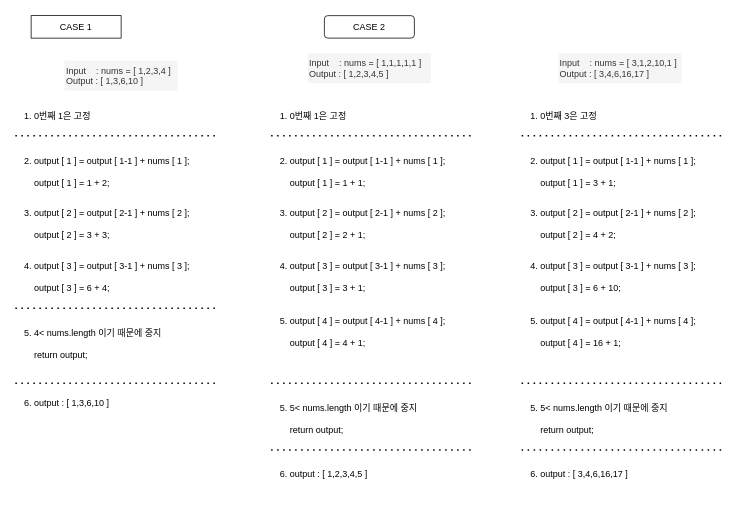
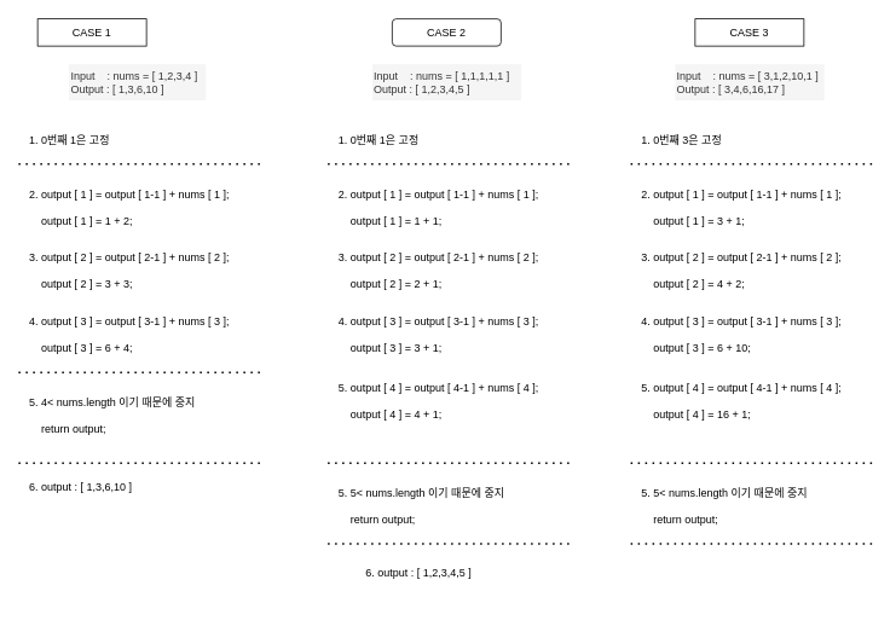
  <mxCell id="0" />
  <mxCell id="1" parent="0" />
  <mxCell id="2" value="CASE 1" style="rounded=0;whiteSpace=wrap;html=1;" vertex="1" parent="1"><mxGeometry x="41" y="20" width="120" height="30" as="geometry" /></mxCell>
  <mxCell id="3" value="1. 0번째 1은 고정" style="text;html=1;strokeColor=none;fillColor=none;align=left;verticalAlign=top;whiteSpace=wrap;rounded=0;" vertex="1" parent="1"><mxGeometry x="30" y="140" width="140" height="30" as="geometry" /></mxCell>
  <mxCell id="4" value="" style="endArrow=none;dashed=1;html=1;dashPattern=1 3;strokeWidth=2;rounded=0;" edge="1" parent="1"><mxGeometry width="50" height="50" relative="1" as="geometry"><mxPoint x="20" y="180" as="sourcePoint" /><mxPoint x="291" y="180" as="targetPoint" /></mxGeometry></mxCell>
  <mxCell id="5" value="2. output [ 1 ] = output [ 1-1 ] + nums [ 1 ];&lt;br&gt;&amp;nbsp; &amp;nbsp;&amp;nbsp;&lt;br&gt;&amp;nbsp; &amp;nbsp; output [ 1 ] = 1 + 2;" style="text;html=1;strokeColor=none;fillColor=none;align=left;verticalAlign=top;whiteSpace=wrap;rounded=0;" vertex="1" parent="1"><mxGeometry x="30" y="200" width="251" height="50" as="geometry" /></mxCell>
  <mxCell id="6" value="3. output [ 2 ] = output [ 2-1 ] + nums [ 2 ];&lt;br&gt;&amp;nbsp; &amp;nbsp;&amp;nbsp;&lt;br&gt;&amp;nbsp; &amp;nbsp; output [ 2 ] = 3 + 3;" style="text;html=1;strokeColor=none;fillColor=none;align=left;verticalAlign=top;whiteSpace=wrap;rounded=0;" vertex="1" parent="1"><mxGeometry x="30" y="270" width="251" height="50" as="geometry" /></mxCell>
- <mxCell id="7" value="Input&amp;nbsp; &amp;nbsp; : nums = [ 1,2,3,4 ]&lt;br&gt;Output : [ 1,3,6,10 ]" style="text;html=1;strokeColor=none;fillColor=#f5f5f5;align=left;verticalAlign=top;whiteSpace=wrap;rounded=0;fontColor=#333333;" vertex="1" parent="1"><mxGeometry x="85.5" y="80" width="151" height="40" as="geometry" /></mxCell>
+ <mxCell id="7" value="Input&amp;nbsp; &amp;nbsp; : nums = [ 1,2,3,4 ]&lt;br&gt;Output : [ 1,3,6,10 ]" style="text;html=1;strokeColor=none;fillColor=#f5f5f5;align=left;verticalAlign=top;whiteSpace=wrap;rounded=0;fontColor=#333333;" vertex="1" parent="1"><mxGeometry x="75.5" y="70" width="151" height="40" as="geometry" /></mxCell>
  <mxCell id="8" value="4. output [ 3 ] = output [ 3-1 ] + nums [ 3 ];&lt;br&gt;&amp;nbsp; &amp;nbsp;&amp;nbsp;&lt;br&gt;&amp;nbsp; &amp;nbsp; output [ 3 ] = 6 + 4;" style="text;html=1;strokeColor=none;fillColor=none;align=left;verticalAlign=top;whiteSpace=wrap;rounded=0;" vertex="1" parent="1"><mxGeometry x="30" y="340" width="251" height="50" as="geometry" /></mxCell>
  <mxCell id="9" value="" style="endArrow=none;dashed=1;html=1;dashPattern=1 3;strokeWidth=2;rounded=0;" edge="1" parent="1"><mxGeometry width="50" height="50" relative="1" as="geometry"><mxPoint x="20" y="410" as="sourcePoint" /><mxPoint x="291" y="410" as="targetPoint" /></mxGeometry></mxCell>
  <mxCell id="10" value="5. 4&amp;lt; nums.length 이기 때문에 중지&lt;br&gt;&lt;br&gt;&amp;nbsp; &amp;nbsp; return output;" style="text;html=1;strokeColor=none;fillColor=none;align=left;verticalAlign=top;whiteSpace=wrap;rounded=0;" vertex="1" parent="1"><mxGeometry x="30" y="430" width="251" height="50" as="geometry" /></mxCell>
  <mxCell id="11" value="CASE 2" style="whiteSpace=wrap;html=1;rounded=1;" vertex="1" parent="1"><mxGeometry x="432" y="20" width="120" height="30" as="geometry" /></mxCell>
  <mxCell id="12" value="1. 0번째 1은 고정" style="text;html=1;strokeColor=none;fillColor=none;align=left;verticalAlign=top;whiteSpace=wrap;rounded=0;" vertex="1" parent="1"><mxGeometry x="371" y="140" width="140" height="30" as="geometry" /></mxCell>
  <mxCell id="13" value="" style="endArrow=none;dashed=1;html=1;dashPattern=1 3;strokeWidth=2;rounded=0;" edge="1" parent="1"><mxGeometry width="50" height="50" relative="1" as="geometry"><mxPoint x="361" y="180" as="sourcePoint" /><mxPoint x="632" y="180" as="targetPoint" /></mxGeometry></mxCell>
  <mxCell id="14" value="2. output [ 1 ] = output [ 1-1 ] + nums [ 1 ];&lt;br&gt;&amp;nbsp; &amp;nbsp;&amp;nbsp;&lt;br&gt;&amp;nbsp; &amp;nbsp; output [ 1 ] = 1 + 1;" style="text;html=1;strokeColor=none;fillColor=none;align=left;verticalAlign=top;whiteSpace=wrap;rounded=0;" vertex="1" parent="1"><mxGeometry x="371" y="200" width="251" height="50" as="geometry" /></mxCell>
  <mxCell id="15" value="3. output [ 2 ] = output [ 2-1 ] + nums [ 2 ];&lt;br&gt;&amp;nbsp; &amp;nbsp;&amp;nbsp;&lt;br&gt;&amp;nbsp; &amp;nbsp; output [ 2 ] = 2 + 1;" style="text;html=1;strokeColor=none;fillColor=none;align=left;verticalAlign=top;whiteSpace=wrap;rounded=0;" vertex="1" parent="1"><mxGeometry x="371" y="270" width="251" height="50" as="geometry" /></mxCell>
  <mxCell id="16" value="Input&amp;nbsp; &amp;nbsp; : nums = [ 1,1,1,1,1 ]&lt;br&gt;Output : [ 1,2,3,4,5 ]" style="text;html=1;strokeColor=none;fillColor=#f5f5f5;align=left;verticalAlign=top;whiteSpace=wrap;rounded=0;fontColor=#333333;" vertex="1" parent="1"><mxGeometry x="410" y="70" width="164.5" height="40" as="geometry" /></mxCell>
  <mxCell id="17" value="4. output [ 3 ] = output [ 3-1 ] + nums [ 3 ];&lt;br&gt;&amp;nbsp; &amp;nbsp;&amp;nbsp;&lt;br&gt;&amp;nbsp; &amp;nbsp; output [ 3 ] = 3 + 1;" style="text;html=1;strokeColor=none;fillColor=none;align=left;verticalAlign=top;whiteSpace=wrap;rounded=0;" vertex="1" parent="1"><mxGeometry x="371" y="340" width="251" height="50" as="geometry" /></mxCell>
  <mxCell id="18" value="" style="endArrow=none;dashed=1;html=1;dashPattern=1 3;strokeWidth=2;rounded=0;" edge="1" parent="1"><mxGeometry width="50" height="50" relative="1" as="geometry"><mxPoint x="361" y="510" as="sourcePoint" /><mxPoint x="632" y="510" as="targetPoint" /></mxGeometry></mxCell>
  <mxCell id="19" value="5. 5&amp;lt; nums.length 이기 때문에 중지&lt;br&gt;&lt;br&gt;&amp;nbsp; &amp;nbsp; return output;" style="text;html=1;strokeColor=none;fillColor=none;align=left;verticalAlign=top;whiteSpace=wrap;rounded=0;" vertex="1" parent="1"><mxGeometry x="371" y="530" width="251" height="50" as="geometry" /></mxCell>
  <mxCell id="20" value="5. output [ 4 ] = output [ 4-1 ] + nums [ 4 ];&lt;br&gt;&amp;nbsp; &amp;nbsp;&amp;nbsp;&lt;br&gt;&amp;nbsp; &amp;nbsp; output [ 4 ] = 4 + 1;" style="text;html=1;strokeColor=none;fillColor=none;align=left;verticalAlign=top;whiteSpace=wrap;rounded=0;" vertex="1" parent="1"><mxGeometry x="371" y="414" width="251" height="50" as="geometry" /></mxCell>
  <mxCell id="21" value="6. output : [ 1,3,6,10 ]" style="text;html=1;strokeColor=none;fillColor=none;align=left;verticalAlign=top;whiteSpace=wrap;rounded=0;" vertex="1" parent="1"><mxGeometry x="30" y="523" width="251" height="50" as="geometry" /></mxCell>
  <mxCell id="22" value="" style="endArrow=none;dashed=1;html=1;dashPattern=1 3;strokeWidth=2;rounded=0;" edge="1" parent="1"><mxGeometry width="50" height="50" relative="1" as="geometry"><mxPoint x="20" y="510" as="sourcePoint" /><mxPoint x="291" y="510" as="targetPoint" /></mxGeometry></mxCell>
  <mxCell id="23" value="" style="endArrow=none;dashed=1;html=1;dashPattern=1 3;strokeWidth=2;rounded=0;" edge="1" parent="1"><mxGeometry width="50" height="50" relative="1" as="geometry"><mxPoint x="361" y="599" as="sourcePoint" /><mxPoint x="632" y="599" as="targetPoint" /></mxGeometry></mxCell>
- <mxCell id="24" value="6. output : [ 1,2,3,4,5 ]" style="text;html=1;strokeColor=none;fillColor=none;align=left;verticalAlign=top;whiteSpace=wrap;rounded=0;" vertex="1" parent="1"><mxGeometry x="371" y="618" width="251" height="50" as="geometry" /></mxCell>
+ <mxCell id="24" value="6. output : [ 1,2,3,4,5 ]" style="text;html=1;strokeColor=none;fillColor=none;align=left;verticalAlign=top;whiteSpace=wrap;rounded=0;" vertex="1" parent="1"><mxGeometry x="401" y="618" width="251" height="50" as="geometry" /></mxCell>
+ <mxCell id="25" value="CASE 3" style="rounded=0;whiteSpace=wrap;html=1;" vertex="1" parent="1"><mxGeometry x="766" y="20" width="120" height="30" as="geometry" /></mxCell>
  <mxCell id="26" value="1. 0번째 3은 고정" style="text;html=1;strokeColor=none;fillColor=none;align=left;verticalAlign=top;whiteSpace=wrap;rounded=0;" vertex="1" parent="1"><mxGeometry x="705" y="140" width="140" height="30" as="geometry" /></mxCell>
  <mxCell id="27" value="" style="endArrow=none;dashed=1;html=1;dashPattern=1 3;strokeWidth=2;rounded=0;" edge="1" parent="1"><mxGeometry width="50" height="50" relative="1" as="geometry"><mxPoint x="695" y="180" as="sourcePoint" /><mxPoint x="966" y="180" as="targetPoint" /></mxGeometry></mxCell>
  <mxCell id="28" value="2. output [ 1 ] = output [ 1-1 ] + nums [ 1 ];&lt;br&gt;&amp;nbsp; &amp;nbsp;&amp;nbsp;&lt;br&gt;&amp;nbsp; &amp;nbsp; output [ 1 ] = 3 + 1;" style="text;html=1;strokeColor=none;fillColor=none;align=left;verticalAlign=top;whiteSpace=wrap;rounded=0;" vertex="1" parent="1"><mxGeometry x="705" y="200" width="251" height="50" as="geometry" /></mxCell>
  <mxCell id="29" value="3. output [ 2 ] = output [ 2-1 ] + nums [ 2 ];&lt;br&gt;&amp;nbsp; &amp;nbsp;&amp;nbsp;&lt;br&gt;&amp;nbsp; &amp;nbsp; output [ 2 ] = 4 + 2;" style="text;html=1;strokeColor=none;fillColor=none;align=left;verticalAlign=top;whiteSpace=wrap;rounded=0;" vertex="1" parent="1"><mxGeometry x="705" y="270" width="251" height="50" as="geometry" /></mxCell>
  <mxCell id="30" value="Input&amp;nbsp; &amp;nbsp; : nums = [ 3,1,2,10,1 ]&lt;br&gt;Output : [ 3,4,6,16,17 ]" style="text;html=1;strokeColor=none;fillColor=#f5f5f5;align=left;verticalAlign=top;whiteSpace=wrap;rounded=0;fontColor=#333333;" vertex="1" parent="1"><mxGeometry x="744" y="70" width="164.5" height="40" as="geometry" /></mxCell>
  <mxCell id="31" value="4. output [ 3 ] = output [ 3-1 ] + nums [ 3 ];&lt;br&gt;&amp;nbsp; &amp;nbsp;&amp;nbsp;&lt;br&gt;&amp;nbsp; &amp;nbsp; output [ 3 ] = 6 + 10;" style="text;html=1;strokeColor=none;fillColor=none;align=left;verticalAlign=top;whiteSpace=wrap;rounded=0;" vertex="1" parent="1"><mxGeometry x="705" y="340" width="251" height="50" as="geometry" /></mxCell>
  <mxCell id="32" value="" style="endArrow=none;dashed=1;html=1;dashPattern=1 3;strokeWidth=2;rounded=0;" edge="1" parent="1"><mxGeometry width="50" height="50" relative="1" as="geometry"><mxPoint x="695" y="510" as="sourcePoint" /><mxPoint x="966" y="510" as="targetPoint" /></mxGeometry></mxCell>
  <mxCell id="33" value="5. 5&amp;lt; nums.length 이기 때문에 중지&lt;br&gt;&lt;br&gt;&amp;nbsp; &amp;nbsp; return output;" style="text;html=1;strokeColor=none;fillColor=none;align=left;verticalAlign=top;whiteSpace=wrap;rounded=0;" vertex="1" parent="1"><mxGeometry x="705" y="530" width="251" height="50" as="geometry" /></mxCell>
  <mxCell id="34" value="5. output [ 4 ] = output [ 4-1 ] + nums [ 4 ];&lt;br&gt;&amp;nbsp; &amp;nbsp;&amp;nbsp;&lt;br&gt;&amp;nbsp; &amp;nbsp; output [ 4 ] = 16 + 1;" style="text;html=1;strokeColor=none;fillColor=none;align=left;verticalAlign=top;whiteSpace=wrap;rounded=0;" vertex="1" parent="1"><mxGeometry x="705" y="414" width="251" height="50" as="geometry" /></mxCell>
  <mxCell id="35" value="" style="endArrow=none;dashed=1;html=1;dashPattern=1 3;strokeWidth=2;rounded=0;" edge="1" parent="1"><mxGeometry width="50" height="50" relative="1" as="geometry"><mxPoint x="695" y="599" as="sourcePoint" /><mxPoint x="966" y="599" as="targetPoint" /></mxGeometry></mxCell>
- <mxCell id="36" value="6. output : [ 3,4,6,16,17 ]" style="text;html=1;strokeColor=none;fillColor=none;align=left;verticalAlign=top;whiteSpace=wrap;rounded=0;" vertex="1" parent="1"><mxGeometry x="705" y="618" width="251" height="50" as="geometry" /></mxCell>
